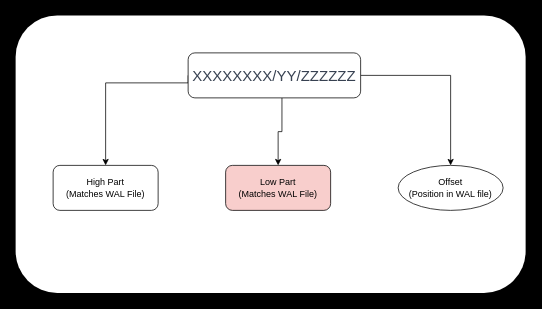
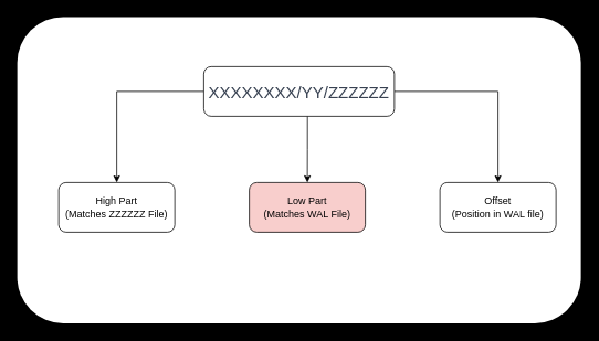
  <mxCell id="0" />
  <mxCell id="1" parent="0" />
  <mxCell id="2" value="" style="rounded=1;whiteSpace=wrap;html=1;strokeColor=none;" vertex="1" parent="1"><mxGeometry x="20" y="20" width="680" height="370" as="geometry" /></mxCell>
  <mxCell id="3" style="edgeStyle=orthogonalEdgeStyle;rounded=0;orthogonalLoop=1;jettySize=auto;html=1;entryX=0.5;entryY=0;entryDx=0;entryDy=0;exitX=0;exitY=0.5;exitDx=0;exitDy=0;" edge="1" parent="1" source="6" target="7"><mxGeometry relative="1" as="geometry"><Array as="points"><mxPoint x="140" y="110" /></Array></mxGeometry></mxCell>
  <mxCell id="4" style="edgeStyle=orthogonalEdgeStyle;rounded=0;orthogonalLoop=1;jettySize=auto;html=1;exitX=0.544;exitY=0.97;exitDx=0;exitDy=0;exitPerimeter=0;" edge="1" parent="1" source="6" target="8"><mxGeometry relative="1" as="geometry"><mxPoint x="370" y="150" as="sourcePoint" /></mxGeometry></mxCell>
  <mxCell id="5" style="edgeStyle=orthogonalEdgeStyle;rounded=0;orthogonalLoop=1;jettySize=auto;html=1;entryX=0.5;entryY=0;entryDx=0;entryDy=0;" edge="1" parent="1" source="6" target="9"><mxGeometry relative="1" as="geometry" /></mxCell>
- <mxCell id="6" value="&lt;span style=&quot;color: rgb(55, 65, 81); font-family: Arimo, ui-sans-serif, system-ui, sans-serif, &amp;quot;Apple Color Emoji&amp;quot;, &amp;quot;Segoe UI Emoji&amp;quot;, &amp;quot;Segoe UI Symbol&amp;quot;, &amp;quot;Noto Color Emoji&amp;quot;; font-size: 20px; text-align: start;&quot;&gt;XXXXXXXX/YY/ZZZZZZ&lt;/span&gt;" style="rounded=1;whiteSpace=wrap;html=1;" vertex="1" parent="1"><mxGeometry x="250" y="70" width="230" height="60" as="geometry" /></mxCell>
- <mxCell id="7" value="High Part&lt;br&gt;(Matches WAL File)" style="rounded=1;whiteSpace=wrap;html=1;" vertex="1" parent="1"><mxGeometry x="70" y="220" width="140" height="60" as="geometry" /></mxCell>
+ <mxCell id="6" value="&lt;span style=&quot;color: rgb(55, 65, 81); font-family: Arimo, ui-sans-serif, system-ui, sans-serif, &amp;quot;Apple Color Emoji&amp;quot;, &amp;quot;Segoe UI Emoji&amp;quot;, &amp;quot;Segoe UI Symbol&amp;quot;, &amp;quot;Noto Color Emoji&amp;quot;; font-size: 20px; text-align: start;&quot;&gt;XXXXXXXX/YY/ZZZZZZ&lt;/span&gt;" style="rounded=1;whiteSpace=wrap;html=1;" vertex="1" parent="1"><mxGeometry x="245" y="80" width="230" height="60" as="geometry" /></mxCell>
+ <mxCell id="7" value="High Part&lt;br&gt;(Matches ZZZZZZ File)" style="rounded=1;whiteSpace=wrap;html=1;" vertex="1" parent="1"><mxGeometry x="70" y="220" width="140" height="60" as="geometry" /></mxCell>
  <mxCell id="8" value="Low Part&lt;br&gt;(Matches WAL File)" style="rounded=1;whiteSpace=wrap;html=1;fillColor=#f8cecc;" vertex="1" parent="1"><mxGeometry x="300" y="220" width="140" height="60" as="geometry" /></mxCell>
- <mxCell id="9" value="Offset&lt;br&gt;(Position in WAL file)" style="ellipse;whiteSpace=wrap;html=1;" vertex="1" parent="1"><mxGeometry x="530" y="220" width="140" height="60" as="geometry" /></mxCell>
+ <mxCell id="9" value="Offset&lt;br&gt;(Position in WAL file)" style="rounded=1;whiteSpace=wrap;html=1;" vertex="1" parent="1"><mxGeometry x="530" y="220" width="140" height="60" as="geometry" /></mxCell>
